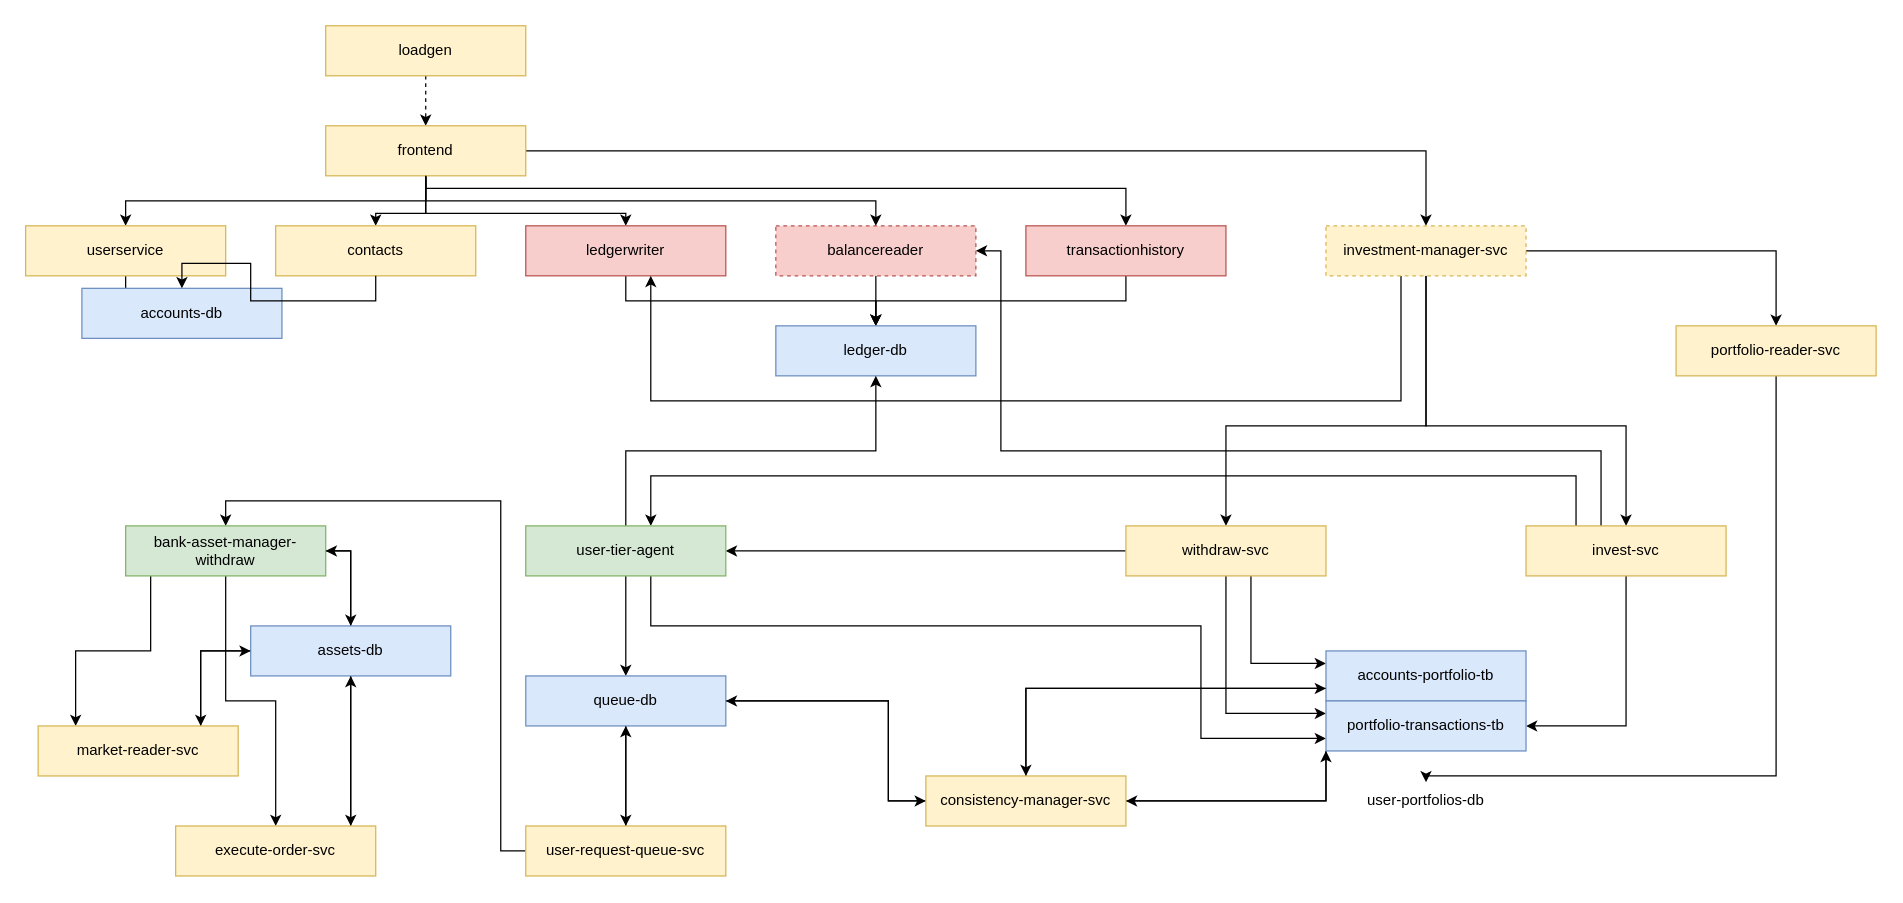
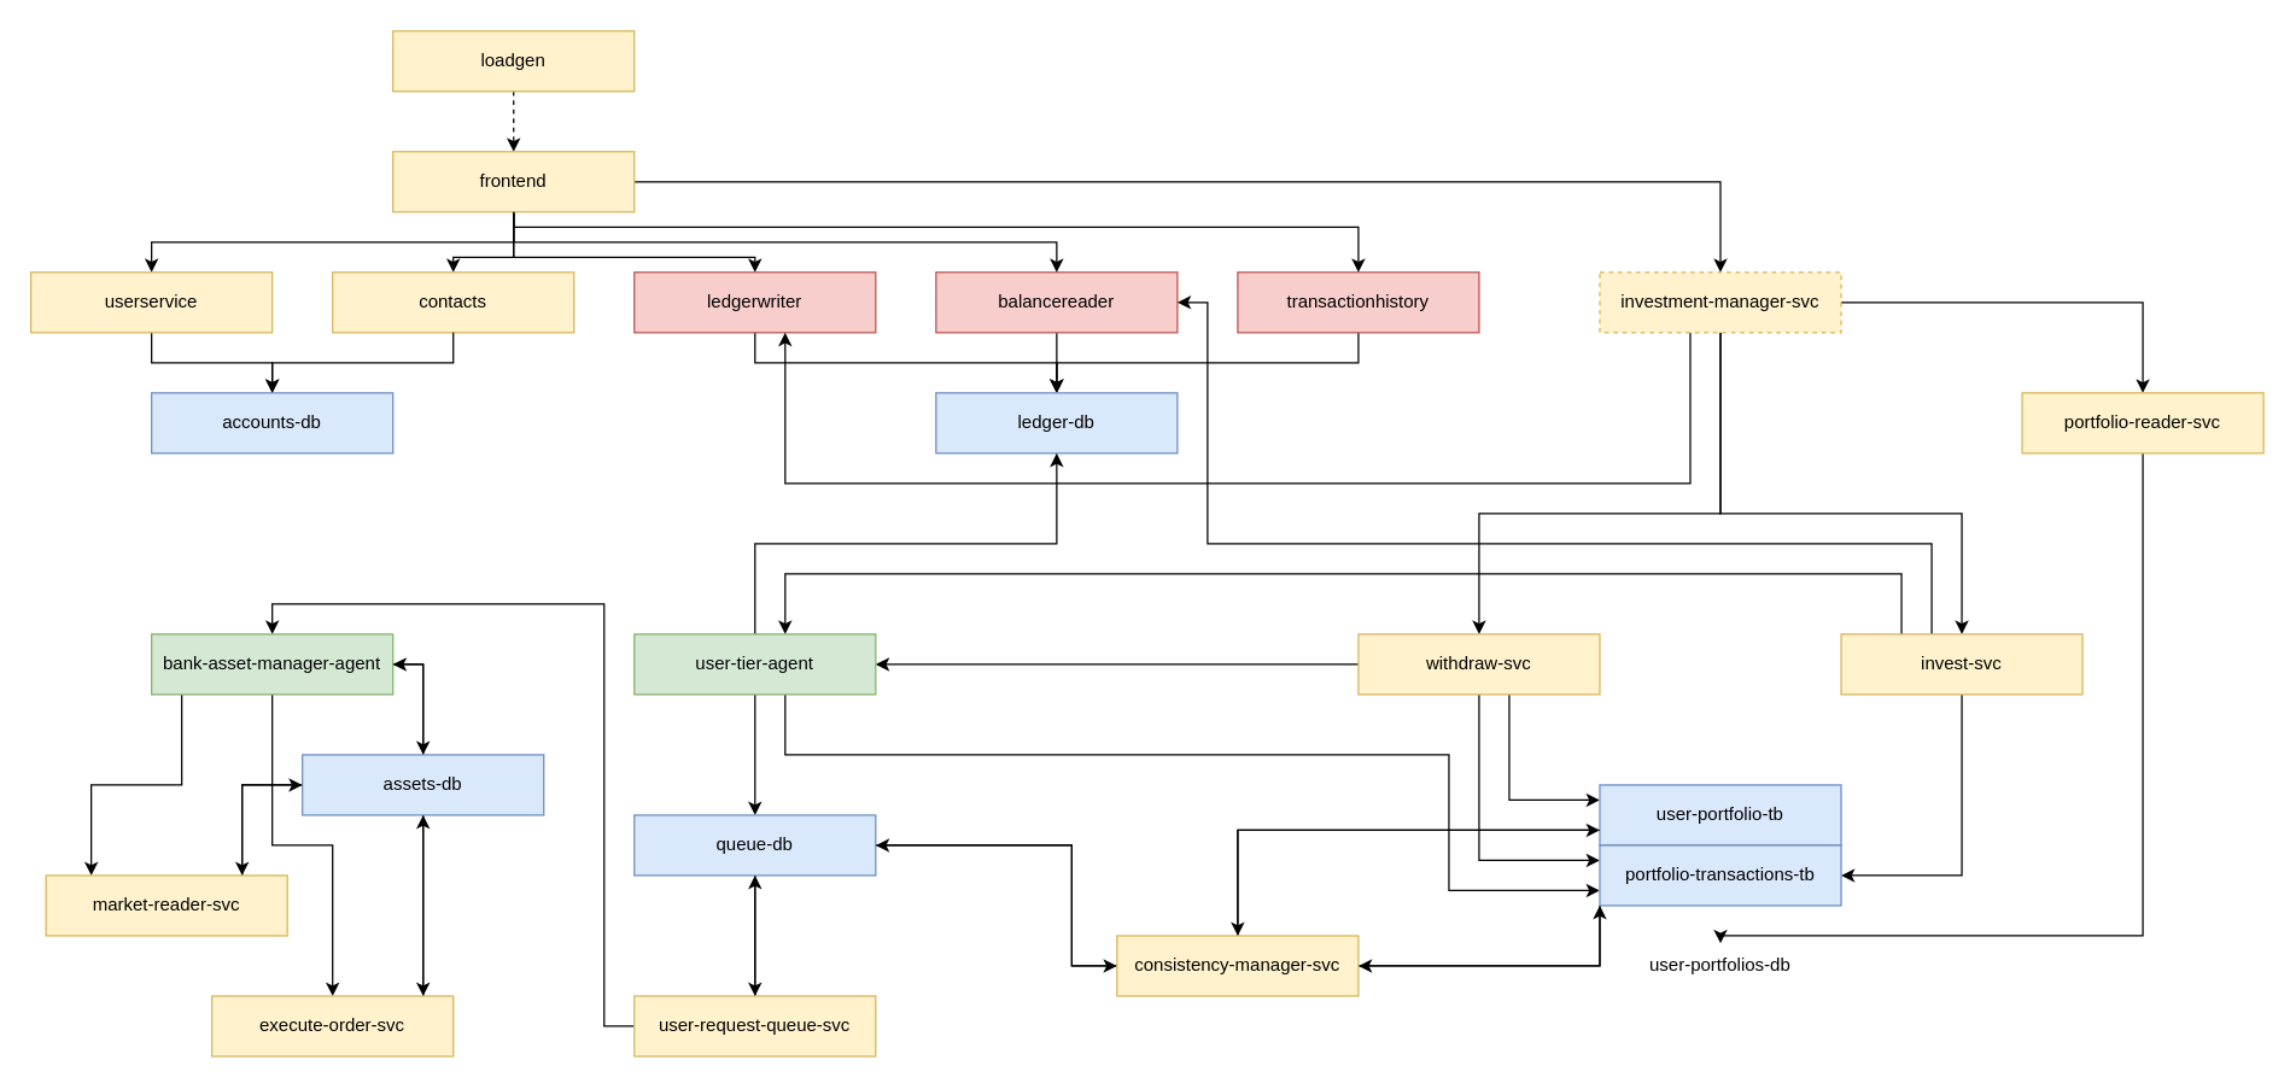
  <mxCell id="0" />
  <mxCell id="1" parent="0" />
  <mxCell id="2" style="edgeStyle=orthogonalEdgeStyle;rounded=0;orthogonalLoop=1;jettySize=auto;html=1;dashed=1;" edge="1" parent="1" source="3" target="9"><mxGeometry relative="1" as="geometry"><mxPoint x="340" y="100" as="targetPoint" /></mxGeometry></mxCell>
  <mxCell id="3" value="loadgen" style="rounded=0;whiteSpace=wrap;html=1;fillColor=#fff2cc;strokeColor=#d6b656;" vertex="1" parent="1"><mxGeometry x="260" y="20" width="160" height="40" as="geometry" /></mxCell>
  <mxCell id="4" style="edgeStyle=orthogonalEdgeStyle;rounded=0;orthogonalLoop=1;jettySize=auto;html=1;" edge="1" parent="1" source="9" target="11"><mxGeometry relative="1" as="geometry"><mxPoint x="120" y="180" as="targetPoint" /><Array as="points"><mxPoint x="340" y="160" /><mxPoint x="100" y="160" /></Array></mxGeometry></mxCell>
  <mxCell id="5" style="edgeStyle=orthogonalEdgeStyle;rounded=0;orthogonalLoop=1;jettySize=auto;html=1;" edge="1" parent="1" source="9" target="12"><mxGeometry relative="1" as="geometry"><mxPoint x="300" y="180" as="targetPoint" /><Array as="points"><mxPoint x="340" y="170" /><mxPoint x="300" y="170" /></Array></mxGeometry></mxCell>
  <mxCell id="6" style="edgeStyle=orthogonalEdgeStyle;rounded=0;orthogonalLoop=1;jettySize=auto;html=1;" edge="1" parent="1" source="9" target="16"><mxGeometry relative="1" as="geometry"><mxPoint x="500" y="180" as="targetPoint" /><Array as="points"><mxPoint x="340" y="170" /><mxPoint x="500" y="170" /></Array></mxGeometry></mxCell>
  <mxCell id="7" style="edgeStyle=orthogonalEdgeStyle;rounded=0;orthogonalLoop=1;jettySize=auto;html=1;" edge="1" parent="1" source="9" target="21"><mxGeometry relative="1" as="geometry"><Array as="points"><mxPoint x="340" y="150" /><mxPoint x="900" y="150" /></Array></mxGeometry></mxCell>
  <mxCell id="8" style="edgeStyle=orthogonalEdgeStyle;rounded=0;orthogonalLoop=1;jettySize=auto;html=1;" edge="1" parent="1" source="9" target="27"><mxGeometry relative="1" as="geometry"><mxPoint x="1113.048" y="160" as="targetPoint" /></mxGeometry></mxCell>
  <mxCell id="9" value="frontend" style="rounded=0;whiteSpace=wrap;html=1;fillColor=#fff2cc;strokeColor=#d6b656;" vertex="1" parent="1"><mxGeometry x="260" y="100" width="160" height="40" as="geometry" /></mxCell>
  <mxCell id="10" style="edgeStyle=orthogonalEdgeStyle;rounded=0;orthogonalLoop=1;jettySize=auto;html=1;" edge="1" parent="1" source="11" target="13"><mxGeometry relative="1" as="geometry"><mxPoint x="180" y="260" as="targetPoint" /></mxGeometry></mxCell>
  <mxCell id="11" value="userservice" style="rounded=0;whiteSpace=wrap;html=1;fillColor=#fff2cc;strokeColor=#d6b656;" vertex="1" parent="1"><mxGeometry y="180" width="160" height="40" as="geometry" x="20" /></mxCell>
  <mxCell id="12" value="contacts" style="rounded=0;whiteSpace=wrap;html=1;fillColor=#fff2cc;strokeColor=#d6b656;" vertex="1" parent="1"><mxGeometry x="220" y="180" width="160" height="40" as="geometry" /></mxCell>
- <mxCell id="13" value="accounts-db" style="rounded=0;whiteSpace=wrap;html=1;fillColor=#dae8fc;strokeColor=#6c8ebf;" vertex="1" parent="1"><mxGeometry x="65" y="230" width="160" height="40" as="geometry" /></mxCell>
+ <mxCell id="13" value="accounts-db" style="rounded=0;whiteSpace=wrap;html=1;fillColor=#dae8fc;strokeColor=#6c8ebf;" vertex="1" parent="1"><mxGeometry x="100" y="260" width="160" height="40" as="geometry" /></mxCell>
  <mxCell id="14" style="edgeStyle=orthogonalEdgeStyle;rounded=0;orthogonalLoop=1;jettySize=auto;html=1;" edge="1" parent="1" source="12" target="13"><mxGeometry relative="1" as="geometry" /></mxCell>
  <mxCell id="15" style="edgeStyle=orthogonalEdgeStyle;rounded=0;orthogonalLoop=1;jettySize=auto;html=1;" edge="1" parent="1" source="16" target="22"><mxGeometry relative="1" as="geometry"><Array as="points"><mxPoint x="500" y="240" /><mxPoint x="700" y="240" /></Array></mxGeometry></mxCell>
  <mxCell id="16" value="ledgerwriter" style="rounded=0;whiteSpace=wrap;html=1;fillColor=#f8cecc;strokeColor=#b85450;" vertex="1" parent="1"><mxGeometry x="420" y="180" width="160" height="40" as="geometry" /></mxCell>
  <mxCell id="17" style="edgeStyle=orthogonalEdgeStyle;rounded=0;orthogonalLoop=1;jettySize=auto;html=1;" edge="1" parent="1" source="18" target="22"><mxGeometry relative="1" as="geometry" /></mxCell>
- <mxCell id="18" value="balancereader" style="rounded=0;whiteSpace=wrap;html=1;fillColor=#f8cecc;strokeColor=#b85450;dashed=1;" vertex="1" parent="1"><mxGeometry x="620" y="180" width="160" height="40" as="geometry" /></mxCell>
+ <mxCell id="18" value="balancereader" style="rounded=0;whiteSpace=wrap;html=1;fillColor=#f8cecc;strokeColor=#b85450;" vertex="1" parent="1"><mxGeometry x="620" y="180" width="160" height="40" as="geometry" /></mxCell>
  <mxCell id="19" style="edgeStyle=orthogonalEdgeStyle;rounded=0;orthogonalLoop=1;jettySize=auto;html=1;" edge="1" parent="1" source="9" target="18"><mxGeometry relative="1" as="geometry"><Array as="points"><mxPoint x="340" y="160" /><mxPoint x="700" y="160" /></Array></mxGeometry></mxCell>
  <mxCell id="20" style="edgeStyle=orthogonalEdgeStyle;rounded=0;orthogonalLoop=1;jettySize=auto;html=1;entryX=0.5;entryY=0;entryDx=0;entryDy=0;" edge="1" parent="1" source="21" target="22"><mxGeometry relative="1" as="geometry"><Array as="points"><mxPoint x="900" y="240" /><mxPoint x="700" y="240" /></Array></mxGeometry></mxCell>
  <mxCell id="21" value="transactionhistory" style="rounded=0;whiteSpace=wrap;html=1;fillColor=#f8cecc;strokeColor=#b85450;" vertex="1" parent="1"><mxGeometry x="820" y="180" width="160" height="40" as="geometry" /></mxCell>
  <mxCell id="22" value="ledger-db" style="rounded=0;whiteSpace=wrap;html=1;fillColor=#dae8fc;strokeColor=#6c8ebf;" vertex="1" parent="1"><mxGeometry x="620" y="260" width="160" height="40" as="geometry" /></mxCell>
  <mxCell id="23" value="" style="edgeStyle=orthogonalEdgeStyle;rounded=0;orthogonalLoop=1;jettySize=auto;html=1;" edge="1" parent="1" source="27" target="31"><mxGeometry relative="1" as="geometry"><Array as="points"><mxPoint x="1140" y="340" /><mxPoint x="980" y="340" /></Array></mxGeometry></mxCell>
  <mxCell id="24" style="edgeStyle=orthogonalEdgeStyle;rounded=0;orthogonalLoop=1;jettySize=auto;html=1;" edge="1" parent="1" source="27" target="35"><mxGeometry relative="1" as="geometry"><mxPoint x="1220" y="370" as="targetPoint" /><Array as="points"><mxPoint x="1140" y="340" /><mxPoint x="1300" y="340" /></Array></mxGeometry></mxCell>
  <mxCell id="25" style="edgeStyle=orthogonalEdgeStyle;rounded=0;orthogonalLoop=1;jettySize=auto;html=1;" edge="1" parent="1" source="27" target="16"><mxGeometry relative="1" as="geometry"><Array as="points"><mxPoint x="1120" y="320" /><mxPoint x="520" y="320" /></Array></mxGeometry></mxCell>
  <mxCell id="26" style="edgeStyle=orthogonalEdgeStyle;rounded=0;orthogonalLoop=1;jettySize=auto;html=1;" edge="1" parent="1" source="27" target="49"><mxGeometry relative="1" as="geometry" /></mxCell>
  <mxCell id="27" value="investment-manager-svc" style="rounded=0;whiteSpace=wrap;html=1;fillColor=#fff2cc;strokeColor=#d6b656;dashed=1;" vertex="1" parent="1"><mxGeometry x="1060" y="180" width="160" height="40" as="geometry" /></mxCell>
  <mxCell id="28" style="edgeStyle=orthogonalEdgeStyle;rounded=0;orthogonalLoop=1;jettySize=auto;html=1;entryX=1;entryY=0.5;entryDx=0;entryDy=0;" edge="1" parent="1" source="31" target="39"><mxGeometry relative="1" as="geometry" /></mxCell>
  <mxCell id="29" style="edgeStyle=orthogonalEdgeStyle;rounded=0;orthogonalLoop=1;jettySize=auto;html=1;" edge="1" parent="1" source="31" target="46"><mxGeometry relative="1" as="geometry"><Array as="points"><mxPoint x="980" y="570" /></Array></mxGeometry></mxCell>
  <mxCell id="30" style="edgeStyle=orthogonalEdgeStyle;rounded=0;orthogonalLoop=1;jettySize=auto;html=1;" edge="1" parent="1" source="31" target="44"><mxGeometry relative="1" as="geometry"><Array as="points"><mxPoint x="1000" y="530" /></Array></mxGeometry></mxCell>
  <mxCell id="31" value="withdraw-svc" style="rounded=0;whiteSpace=wrap;html=1;fillColor=#fff2cc;strokeColor=#d6b656;" vertex="1" parent="1"><mxGeometry x="900" y="420" width="160" height="40" as="geometry" /></mxCell>
  <mxCell id="32" style="edgeStyle=orthogonalEdgeStyle;rounded=0;orthogonalLoop=1;jettySize=auto;html=1;entryX=1;entryY=0.5;entryDx=0;entryDy=0;" edge="1" parent="1" source="35" target="18"><mxGeometry relative="1" as="geometry"><Array as="points"><mxPoint x="1280" y="360" /><mxPoint x="800" y="360" /><mxPoint x="800" y="200" /></Array></mxGeometry></mxCell>
  <mxCell id="33" style="edgeStyle=orthogonalEdgeStyle;rounded=0;orthogonalLoop=1;jettySize=auto;html=1;" edge="1" parent="1" source="35" target="39"><mxGeometry relative="1" as="geometry"><Array as="points"><mxPoint x="1260" y="380" /><mxPoint x="520" y="380" /></Array></mxGeometry></mxCell>
  <mxCell id="34" style="edgeStyle=orthogonalEdgeStyle;rounded=0;orthogonalLoop=1;jettySize=auto;html=1;" edge="1" parent="1" source="35" target="46"><mxGeometry relative="1" as="geometry"><Array as="points"><mxPoint x="1300" y="580" /></Array></mxGeometry></mxCell>
  <mxCell id="35" value="invest-svc" style="rounded=0;whiteSpace=wrap;html=1;fillColor=#fff2cc;strokeColor=#d6b656;" vertex="1" parent="1"><mxGeometry x="1220" y="420" width="160" height="40" as="geometry" /></mxCell>
  <mxCell id="36" style="edgeStyle=orthogonalEdgeStyle;rounded=0;orthogonalLoop=1;jettySize=auto;html=1;" edge="1" parent="1" source="39" target="22"><mxGeometry relative="1" as="geometry"><Array as="points"><mxPoint x="500" y="360" /><mxPoint x="700" y="360" /></Array></mxGeometry></mxCell>
  <mxCell id="37" value="" style="edgeStyle=orthogonalEdgeStyle;rounded=0;orthogonalLoop=1;jettySize=auto;html=1;" edge="1" parent="1" source="39" target="42"><mxGeometry relative="1" as="geometry" /></mxCell>
  <mxCell id="38" style="edgeStyle=orthogonalEdgeStyle;rounded=0;orthogonalLoop=1;jettySize=auto;html=1;" edge="1" parent="1" source="39" target="46"><mxGeometry relative="1" as="geometry"><Array as="points"><mxPoint x="520" y="500" /><mxPoint x="960" y="500" /><mxPoint x="960" y="590" /></Array></mxGeometry></mxCell>
  <mxCell id="39" value="user-tier-agent" style="rounded=0;whiteSpace=wrap;html=1;fillColor=#d5e8d4;strokeColor=#82b366;" vertex="1" parent="1"><mxGeometry x="420" y="420" width="160" height="40" as="geometry" /></mxCell>
  <mxCell id="40" style="edgeStyle=orthogonalEdgeStyle;rounded=0;orthogonalLoop=1;jettySize=auto;html=1;" edge="1" parent="1" source="42" target="52"><mxGeometry relative="1" as="geometry" /></mxCell>
  <mxCell id="41" style="edgeStyle=orthogonalEdgeStyle;rounded=0;orthogonalLoop=1;jettySize=auto;html=1;" edge="1" parent="1" source="42" target="68"><mxGeometry relative="1" as="geometry"><Array as="points"><mxPoint x="710" y="560" /><mxPoint x="710" y="640" /></Array></mxGeometry></mxCell>
  <mxCell id="42" value="queue-db" style="rounded=0;whiteSpace=wrap;html=1;fillColor=#dae8fc;strokeColor=#6c8ebf;" vertex="1" parent="1"><mxGeometry x="420" y="540" width="160" height="40" as="geometry" /></mxCell>
  <mxCell id="43" style="edgeStyle=orthogonalEdgeStyle;rounded=0;orthogonalLoop=1;jettySize=auto;html=1;" edge="1" parent="1" source="44" target="68"><mxGeometry relative="1" as="geometry"><Array as="points"><mxPoint x="820" y="550" /></Array></mxGeometry></mxCell>
- <mxCell id="44" value="accounts-portfolio-tb" style="rounded=0;whiteSpace=wrap;html=1;fillColor=#dae8fc;strokeColor=#6c8ebf;" vertex="1" parent="1"><mxGeometry x="1060" y="520" width="160" height="40" as="geometry" /></mxCell>
+ <mxCell id="44" value="user-portfolio-tb" style="rounded=0;whiteSpace=wrap;html=1;fillColor=#dae8fc;strokeColor=#6c8ebf;" vertex="1" parent="1"><mxGeometry x="1060" y="520" width="160" height="40" as="geometry" /></mxCell>
  <mxCell id="45" style="edgeStyle=orthogonalEdgeStyle;rounded=0;orthogonalLoop=1;jettySize=auto;html=1;" edge="1" parent="1" source="46" target="68"><mxGeometry relative="1" as="geometry"><Array as="points"><mxPoint x="1060" y="640" /></Array></mxGeometry></mxCell>
  <mxCell id="46" value="portfolio-transactions-tb" style="rounded=0;whiteSpace=wrap;html=1;fillColor=#dae8fc;strokeColor=#6c8ebf;" vertex="1" parent="1"><mxGeometry x="1060" y="560" width="160" height="40" as="geometry" /></mxCell>
  <mxCell id="47" value="user-portfolios-db" style="text;html=1;align=center;verticalAlign=middle;whiteSpace=wrap;rounded=0;" vertex="1" parent="1"><mxGeometry x="1060" y="625" width="160" height="30" as="geometry" /></mxCell>
  <mxCell id="48" style="edgeStyle=orthogonalEdgeStyle;rounded=0;orthogonalLoop=1;jettySize=auto;html=1;" edge="1" parent="1" source="49" target="47"><mxGeometry relative="1" as="geometry"><Array as="points"><mxPoint x="1420" y="620" /></Array></mxGeometry></mxCell>
  <mxCell id="49" value="portfolio-reader-svc" style="rounded=0;whiteSpace=wrap;html=1;fillColor=#fff2cc;strokeColor=#d6b656;" vertex="1" parent="1"><mxGeometry x="1340" y="260" width="160" height="40" as="geometry" /></mxCell>
  <mxCell id="50" style="edgeStyle=orthogonalEdgeStyle;rounded=0;orthogonalLoop=1;jettySize=auto;html=1;" edge="1" parent="1" source="52" target="42"><mxGeometry relative="1" as="geometry" /></mxCell>
  <mxCell id="51" style="edgeStyle=orthogonalEdgeStyle;rounded=0;orthogonalLoop=1;jettySize=auto;html=1;" edge="1" parent="1" source="52" target="56"><mxGeometry relative="1" as="geometry"><Array as="points"><mxPoint x="400" y="680" /><mxPoint x="400" y="400" /><mxPoint x="180" y="400" /></Array></mxGeometry></mxCell>
  <mxCell id="52" value="user-request-queue-svc" style="rounded=0;whiteSpace=wrap;html=1;fillColor=#fff2cc;strokeColor=#d6b656;" vertex="1" parent="1"><mxGeometry x="420" y="660" width="160" height="40" as="geometry" /></mxCell>
  <mxCell id="53" style="edgeStyle=orthogonalEdgeStyle;rounded=0;orthogonalLoop=1;jettySize=auto;html=1;" edge="1" parent="1" source="56" target="60"><mxGeometry relative="1" as="geometry"><Array as="points"><mxPoint x="280" y="440" /></Array></mxGeometry></mxCell>
  <mxCell id="54" style="edgeStyle=orthogonalEdgeStyle;rounded=0;orthogonalLoop=1;jettySize=auto;html=1;" edge="1" parent="1" source="56" target="62"><mxGeometry relative="1" as="geometry"><Array as="points"><mxPoint x="120" y="520" /><mxPoint x="60" y="520" /></Array></mxGeometry></mxCell>
  <mxCell id="55" style="edgeStyle=orthogonalEdgeStyle;rounded=0;orthogonalLoop=1;jettySize=auto;html=1;" edge="1" parent="1" source="56" target="64"><mxGeometry relative="1" as="geometry"><mxPoint x="220" y="650" as="targetPoint" /></mxGeometry></mxCell>
- <mxCell id="56" value="bank-asset-manager-withdraw" style="rounded=0;whiteSpace=wrap;html=1;fillColor=#d5e8d4;strokeColor=#82b366;" vertex="1" parent="1"><mxGeometry x="100" y="420" width="160" height="40" as="geometry" /></mxCell>
+ <mxCell id="56" value="bank-asset-manager-agent" style="rounded=0;whiteSpace=wrap;html=1;fillColor=#d5e8d4;strokeColor=#82b366;" vertex="1" parent="1"><mxGeometry x="100" y="420" width="160" height="40" as="geometry" /></mxCell>
  <mxCell id="57" style="edgeStyle=orthogonalEdgeStyle;rounded=0;orthogonalLoop=1;jettySize=auto;html=1;" edge="1" parent="1" source="60" target="56"><mxGeometry relative="1" as="geometry"><Array as="points"><mxPoint x="280" y="440" /></Array></mxGeometry></mxCell>
  <mxCell id="58" style="edgeStyle=orthogonalEdgeStyle;rounded=0;orthogonalLoop=1;jettySize=auto;html=1;" edge="1" parent="1" source="60" target="62"><mxGeometry relative="1" as="geometry"><Array as="points"><mxPoint x="160" y="520" /></Array></mxGeometry></mxCell>
  <mxCell id="59" style="edgeStyle=orthogonalEdgeStyle;rounded=0;orthogonalLoop=1;jettySize=auto;html=1;" edge="1" parent="1" source="60" target="64"><mxGeometry relative="1" as="geometry"><Array as="points"><mxPoint x="280" y="660" /><mxPoint x="280" y="660" /></Array></mxGeometry></mxCell>
  <mxCell id="60" value="assets-db" style="rounded=0;whiteSpace=wrap;html=1;fillColor=#dae8fc;strokeColor=#6c8ebf;" vertex="1" parent="1"><mxGeometry x="200" y="500" width="160" height="40" as="geometry" /></mxCell>
  <mxCell id="61" style="edgeStyle=orthogonalEdgeStyle;rounded=0;orthogonalLoop=1;jettySize=auto;html=1;" edge="1" parent="1" source="62" target="60"><mxGeometry relative="1" as="geometry"><Array as="points"><mxPoint x="160" y="520" /></Array></mxGeometry></mxCell>
  <mxCell id="62" value="market-reader-svc" style="rounded=0;whiteSpace=wrap;html=1;fillColor=#fff2cc;strokeColor=#d6b656;" vertex="1" parent="1"><mxGeometry x="30" y="580" width="160" height="40" as="geometry" /></mxCell>
  <mxCell id="63" style="edgeStyle=orthogonalEdgeStyle;rounded=0;orthogonalLoop=1;jettySize=auto;html=1;" edge="1" parent="1" source="64" target="60"><mxGeometry relative="1" as="geometry"><Array as="points"><mxPoint x="280" y="640" /><mxPoint x="280" y="640" /></Array></mxGeometry></mxCell>
  <mxCell id="64" value="execute-order-svc" style="rounded=0;whiteSpace=wrap;html=1;fillColor=#fff2cc;strokeColor=#d6b656;" vertex="1" parent="1"><mxGeometry x="140" y="660" width="160" height="40" as="geometry" /></mxCell>
  <mxCell id="65" style="edgeStyle=orthogonalEdgeStyle;rounded=0;orthogonalLoop=1;jettySize=auto;html=1;" edge="1" parent="1" source="68" target="42"><mxGeometry relative="1" as="geometry"><Array as="points"><mxPoint x="710" y="640" /><mxPoint x="710" y="560" /></Array></mxGeometry></mxCell>
  <mxCell id="66" style="edgeStyle=orthogonalEdgeStyle;rounded=0;orthogonalLoop=1;jettySize=auto;html=1;" edge="1" parent="1" source="68" target="44"><mxGeometry relative="1" as="geometry"><Array as="points"><mxPoint x="820" y="550" /></Array></mxGeometry></mxCell>
  <mxCell id="67" style="edgeStyle=orthogonalEdgeStyle;rounded=0;orthogonalLoop=1;jettySize=auto;html=1;" edge="1" parent="1" source="68" target="46"><mxGeometry relative="1" as="geometry"><Array as="points"><mxPoint x="1060" y="640" /></Array></mxGeometry></mxCell>
  <mxCell id="68" value="consistency-manager-svc" style="rounded=0;whiteSpace=wrap;html=1;fillColor=#fff2cc;strokeColor=#d6b656;" vertex="1" parent="1"><mxGeometry x="740" y="620" width="160" height="40" as="geometry" /></mxCell>
